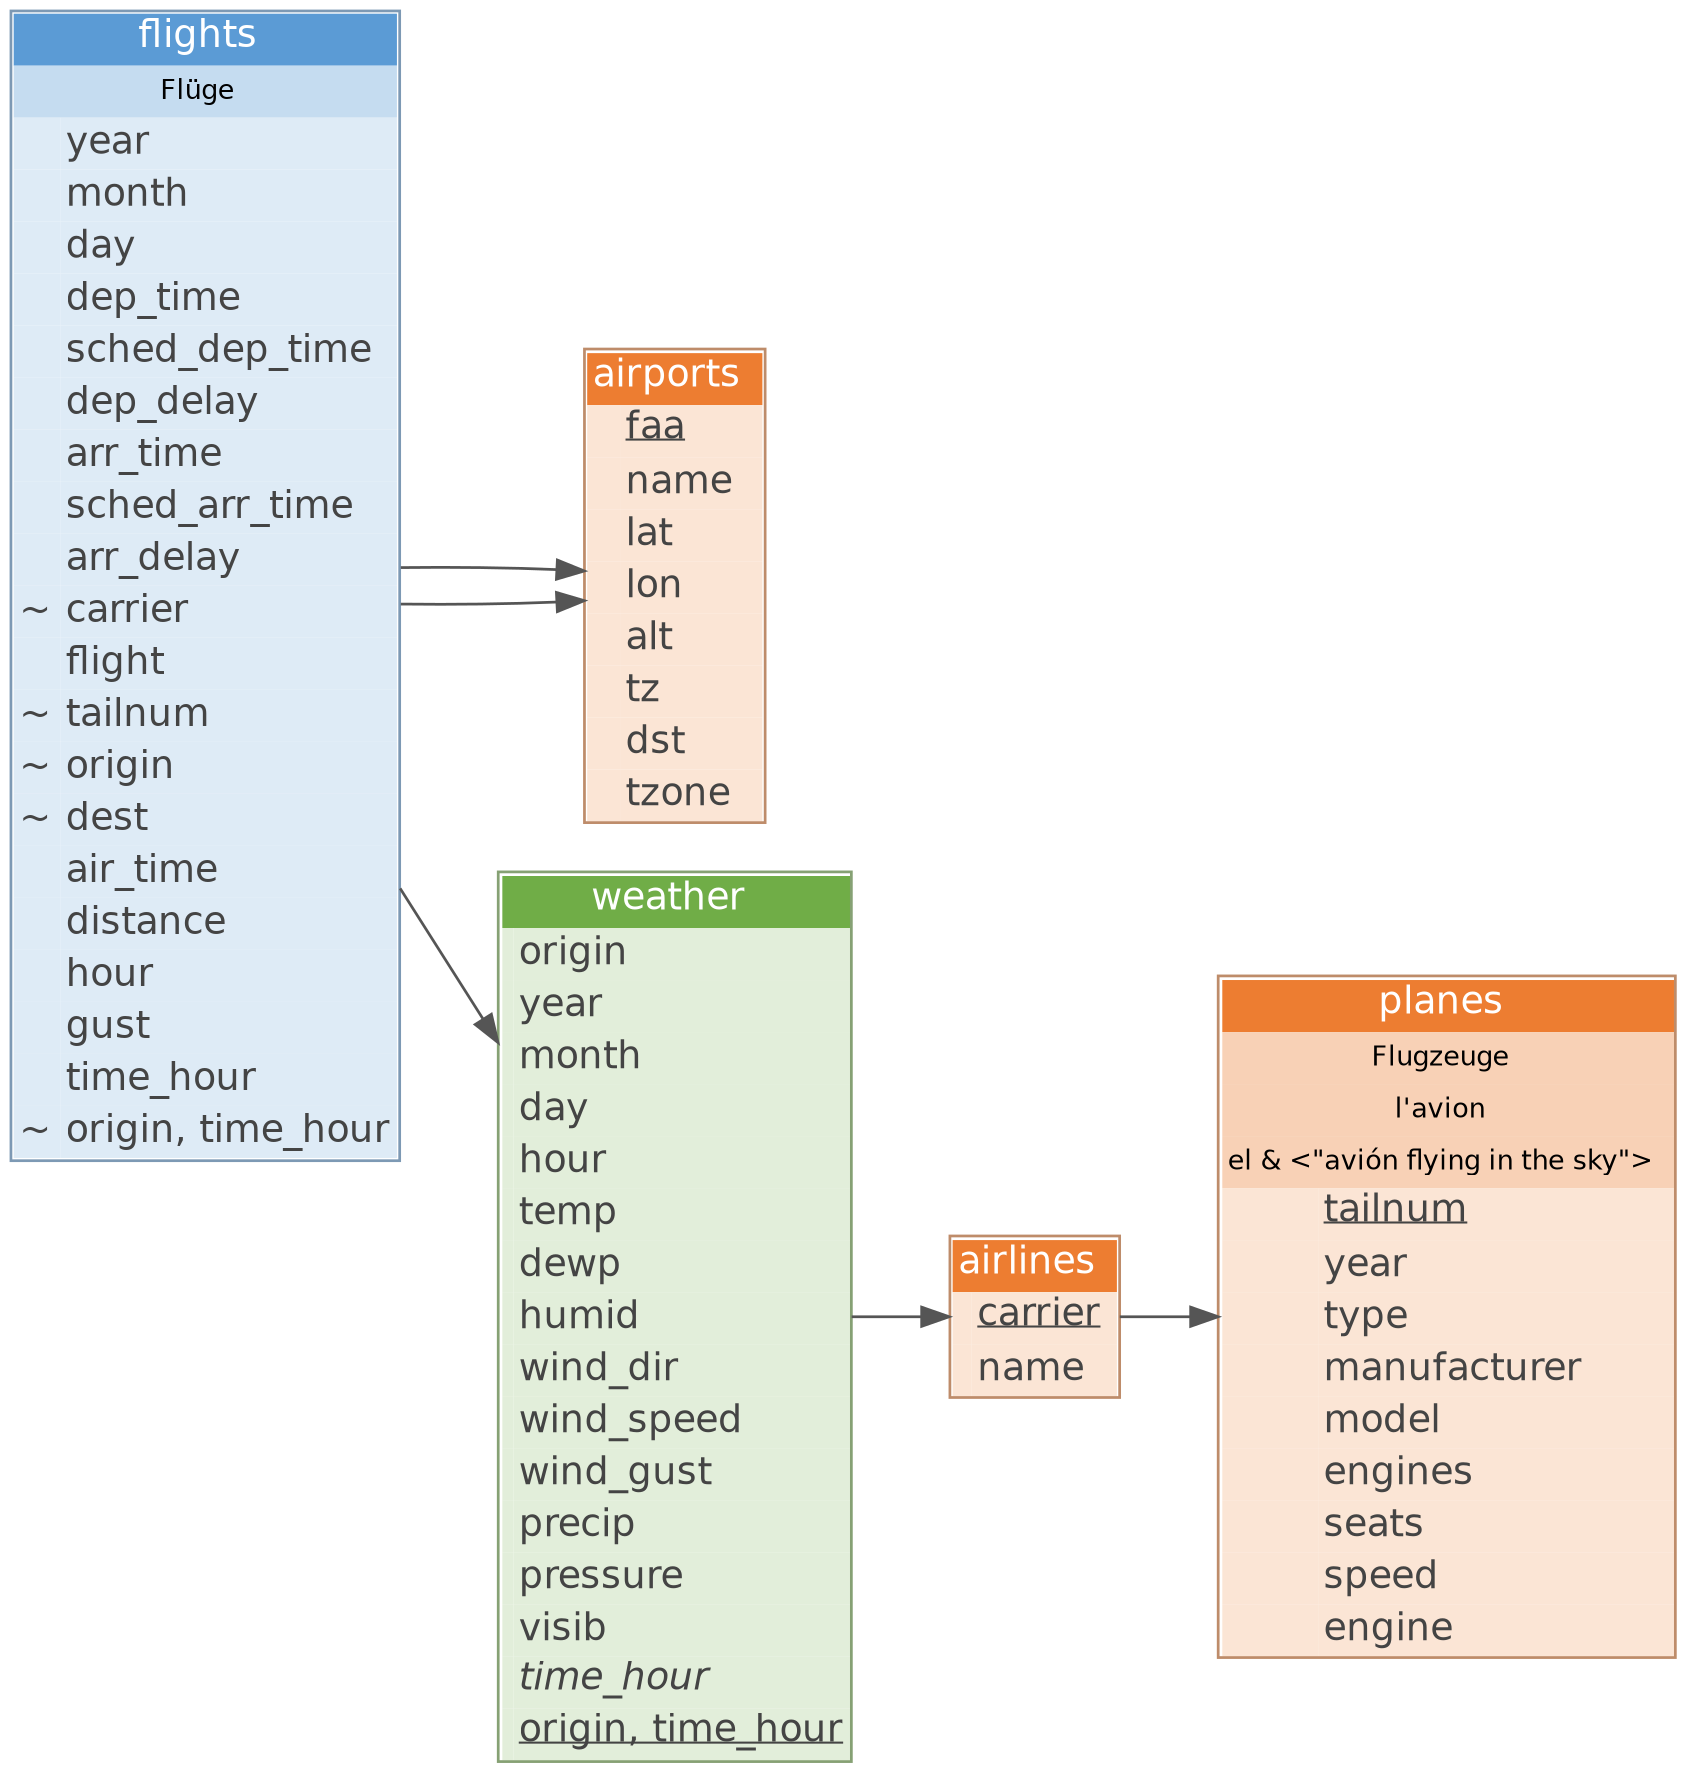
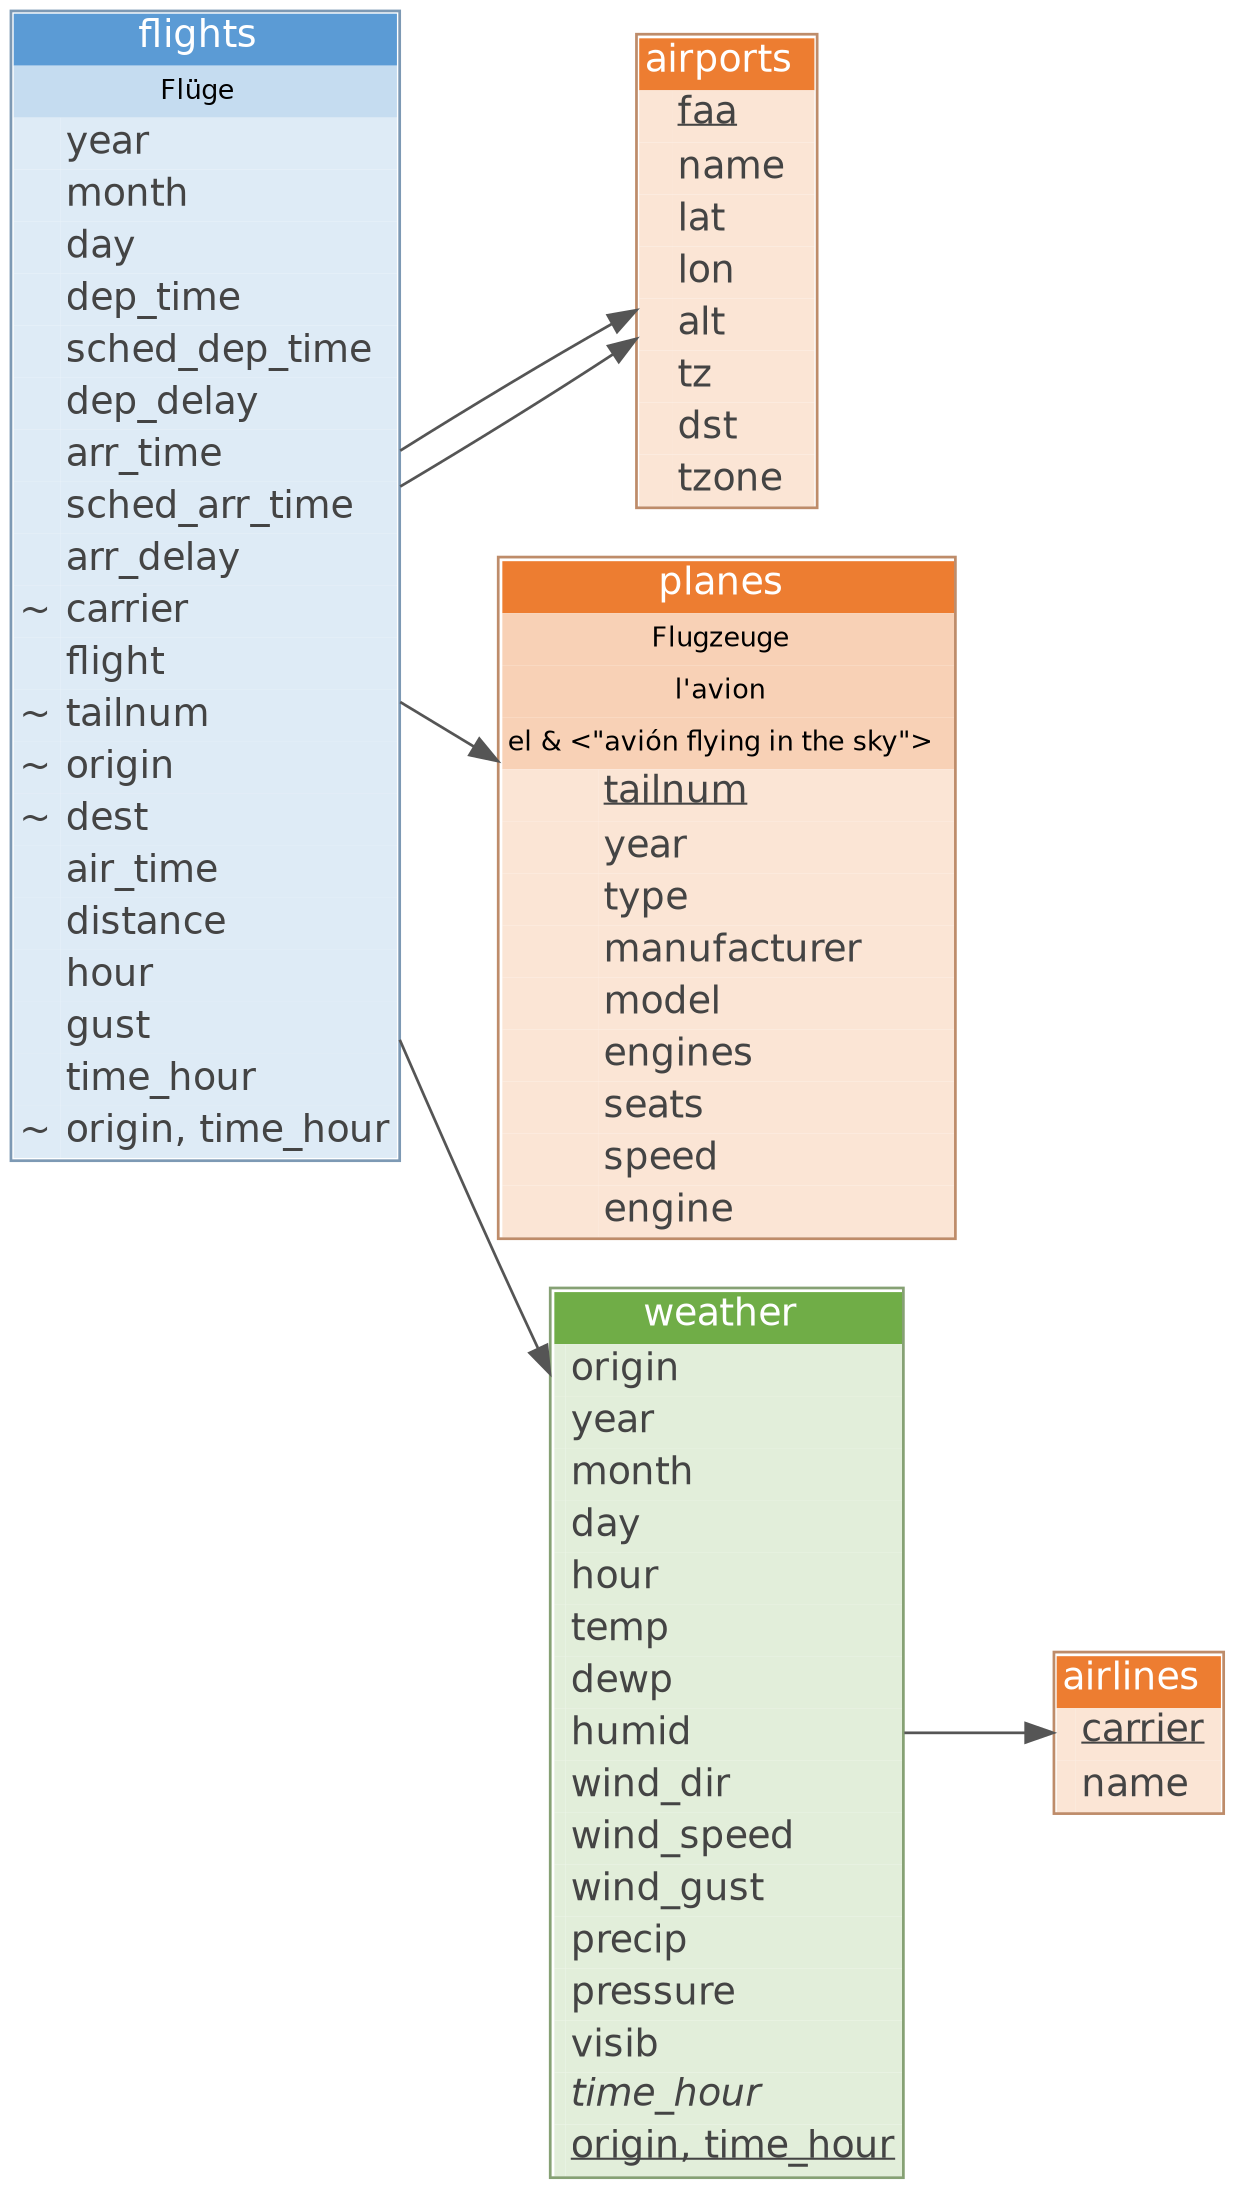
  digraph {
    fontname="DejaVu Sans"
    pack=true
    packmode="node"
    rankdir=LR
    node [fontcolor="#444444" fontname="DejaVu Sans" margin=0 shape=plaintext]
    edge [arrowsize=1 color="#555555" fontname="DejaVu Sans"]
    n1 [label=<<TABLE ALIGN="LEFT" BORDER="1" CELLBORDER="0" CELLSPACING="0" COLOR="#9E5320AA">     <TR>       <TD COLSPAN="2" BGCOLOR="#ED7D31FF" BORDER="0"><FONT COLOR="#FFFFFF">airlines</FONT> </TD>     </TR>     <TR>       <TD ALIGN="LEFT" BGCOLOR="#FBE5D5FF"></TD>       <TD ALIGN="LEFT" BGCOLOR="#FBE5D5FF"><U>carrier</U></TD>     </TR>     <TR>       <TD ALIGN="LEFT" BGCOLOR="#FBE5D5FF"></TD>       <TD ALIGN="LEFT" BGCOLOR="#FBE5D5FF">name</TD>     </TR>   </TABLE>>]
    n2 [label=<<TABLE ALIGN="LEFT" BORDER="1" CELLBORDER="0" CELLSPACING="0" COLOR="#9E5320AA">     <TR>       <TD COLSPAN="2" BGCOLOR="#ED7D31FF" BORDER="0"><FONT COLOR="#FFFFFF">airports</FONT> </TD>     </TR>     <TR>       <TD ALIGN="LEFT" BGCOLOR="#FBE5D5FF"></TD>       <TD ALIGN="LEFT" BGCOLOR="#FBE5D5FF"><U>faa</U></TD>     </TR>     <TR>       <TD ALIGN="LEFT" BGCOLOR="#FBE5D5FF"></TD>       <TD ALIGN="LEFT" BGCOLOR="#FBE5D5FF">name</TD>     </TR>     <TR>       <TD ALIGN="LEFT" BGCOLOR="#FBE5D5FF"></TD>       <TD ALIGN="LEFT" BGCOLOR="#FBE5D5FF">lat</TD>     </TR>     <TR>       <TD ALIGN="LEFT" BGCOLOR="#FBE5D5FF"></TD>       <TD ALIGN="LEFT" BGCOLOR="#FBE5D5FF">lon</TD>     </TR>     <TR>       <TD ALIGN="LEFT" BGCOLOR="#FBE5D5FF"></TD>       <TD ALIGN="LEFT" BGCOLOR="#FBE5D5FF">alt</TD>     </TR>     <TR>       <TD ALIGN="LEFT" BGCOLOR="#FBE5D5FF"></TD>       <TD ALIGN="LEFT" BGCOLOR="#FBE5D5FF">tz</TD>     </TR>     <TR>       <TD ALIGN="LEFT" BGCOLOR="#FBE5D5FF"></TD>       <TD ALIGN="LEFT" BGCOLOR="#FBE5D5FF">dst</TD>     </TR>     <TR>       <TD ALIGN="LEFT" BGCOLOR="#FBE5D5FF"></TD>       <TD ALIGN="LEFT" BGCOLOR="#FBE5D5FF">tzone</TD>     </TR>   </TABLE>>]
    n3 [label=<<TABLE ALIGN="LEFT" BORDER="1" CELLBORDER="0" CELLSPACING="0" COLOR="#3C678EAA">     <TR>       <TD COLSPAN="2" BGCOLOR="#5B9BD5FF" BORDER="0"><FONT COLOR="#FFFFFF">flights</FONT> </TD>     </TR>     <TR>       <TD COLSPAN="2" BGCOLOR="#C5DCF0FF" BORDER="0" COLOR="#000000"><FONT COLSPAN="2" BGCOLOR="#C5DCF0FF" BORDER="0" COLOR="#000000" POINT-SIZE="10">Flüge</FONT> </TD>     </TR>     <TR>       <TD ALIGN="LEFT" BGCOLOR="#DEEBF6FF"></TD>       <TD ALIGN="LEFT" BGCOLOR="#DEEBF6FF">year</TD>     </TR>     <TR>       <TD ALIGN="LEFT" BGCOLOR="#DEEBF6FF"></TD>       <TD ALIGN="LEFT" BGCOLOR="#DEEBF6FF">month</TD>     </TR>     <TR>       <TD ALIGN="LEFT" BGCOLOR="#DEEBF6FF"></TD>       <TD ALIGN="LEFT" BGCOLOR="#DEEBF6FF">day</TD>     </TR>     <TR>       <TD ALIGN="LEFT" BGCOLOR="#DEEBF6FF"></TD>       <TD ALIGN="LEFT" BGCOLOR="#DEEBF6FF">dep_time</TD>     </TR>     <TR>       <TD ALIGN="LEFT" BGCOLOR="#DEEBF6FF"></TD>       <TD ALIGN="LEFT" BGCOLOR="#DEEBF6FF">sched_dep_time</TD>     </TR>     <TR>       <TD ALIGN="LEFT" BGCOLOR="#DEEBF6FF"></TD>       <TD ALIGN="LEFT" BGCOLOR="#DEEBF6FF">dep_delay</TD>     </TR>     <TR>       <TD ALIGN="LEFT" BGCOLOR="#DEEBF6FF"></TD>       <TD ALIGN="LEFT" BGCOLOR="#DEEBF6FF">arr_time</TD>     </TR>     <TR>       <TD ALIGN="LEFT" BGCOLOR="#DEEBF6FF"></TD>       <TD ALIGN="LEFT" BGCOLOR="#DEEBF6FF">sched_arr_time</TD>     </TR>     <TR>       <TD ALIGN="LEFT" BGCOLOR="#DEEBF6FF"></TD>       <TD ALIGN="LEFT" BGCOLOR="#DEEBF6FF">arr_delay</TD>     </TR>     <TR>       <TD ALIGN="LEFT" BGCOLOR="#DEEBF6FF">~</TD>       <TD ALIGN="LEFT" BGCOLOR="#DEEBF6FF">carrier</TD>     </TR>     <TR>       <TD ALIGN="LEFT" BGCOLOR="#DEEBF6FF"></TD>       <TD ALIGN="LEFT" BGCOLOR="#DEEBF6FF">flight</TD>     </TR>     <TR>       <TD ALIGN="LEFT" BGCOLOR="#DEEBF6FF">~</TD>       <TD ALIGN="LEFT" BGCOLOR="#DEEBF6FF">tailnum</TD>     </TR>     <TR>       <TD ALIGN="LEFT" BGCOLOR="#DEEBF6FF">~</TD>       <TD ALIGN="LEFT" BGCOLOR="#DEEBF6FF">origin</TD>     </TR>     <TR>       <TD ALIGN="LEFT" BGCOLOR="#DEEBF6FF">~</TD>       <TD ALIGN="LEFT" BGCOLOR="#DEEBF6FF">dest</TD>     </TR>     <TR>       <TD ALIGN="LEFT" BGCOLOR="#DEEBF6FF"></TD>       <TD ALIGN="LEFT" BGCOLOR="#DEEBF6FF">air_time</TD>     </TR>     <TR>       <TD ALIGN="LEFT" BGCOLOR="#DEEBF6FF"></TD>       <TD ALIGN="LEFT" BGCOLOR="#DEEBF6FF">distance</TD>     </TR>     <TR>       <TD ALIGN="LEFT" BGCOLOR="#DEEBF6FF"></TD>       <TD ALIGN="LEFT" BGCOLOR="#DEEBF6FF">hour</TD>     </TR>     <TR>       <TD ALIGN="LEFT" BGCOLOR="#DEEBF6FF"></TD>       <TD ALIGN="LEFT" BGCOLOR="#DEEBF6FF">gust</TD>     </TR>     <TR>       <TD ALIGN="LEFT" BGCOLOR="#DEEBF6FF"></TD>       <TD ALIGN="LEFT" BGCOLOR="#DEEBF6FF">time_hour</TD>     </TR>     <TR>       <TD ALIGN="LEFT" BGCOLOR="#DEEBF6FF">~</TD>       <TD ALIGN="LEFT" BGCOLOR="#DEEBF6FF">origin, time_hour</TD>     </TR>   </TABLE>>]
    n4 [label=<<TABLE ALIGN="LEFT" BORDER="1" CELLBORDER="0" CELLSPACING="0" COLOR="#9E5320AA">     <TR>       <TD COLSPAN="2" BGCOLOR="#ED7D31FF" BORDER="0"><FONT COLOR="#FFFFFF">planes</FONT> </TD>     </TR>     <TR>       <TD COLSPAN="2" BGCOLOR="#F8D1B6FF" BORDER="0" COLOR="#000000"><FONT COLSPAN="2" BGCOLOR="#F8D1B6FF" BORDER="0" COLOR="#000000" POINT-SIZE="10">Flugzeuge</FONT> </TD>     </TR>     <TR>       <TD COLSPAN="2" BGCOLOR="#F8D1B6FF" BORDER="0" COLOR="#000000"><FONT COLSPAN="2" BGCOLOR="#F8D1B6FF" BORDER="0" COLOR="#000000" POINT-SIZE="10">l&#39;avion</FONT> </TD>     </TR>     <TR>       <TD COLSPAN="2" BGCOLOR="#F8D1B6FF" BORDER="0" COLOR="#000000"><FONT COLSPAN="2" BGCOLOR="#F8D1B6FF" BORDER="0" COLOR="#000000" POINT-SIZE="10">el &amp; &lt;&#34;avión flying in the sky&#34;&gt;</FONT> </TD>     </TR>     <TR>       <TD ALIGN="LEFT" BGCOLOR="#FBE5D5FF"></TD>       <TD ALIGN="LEFT" BGCOLOR="#FBE5D5FF"><U>tailnum</U></TD>     </TR>     <TR>       <TD ALIGN="LEFT" BGCOLOR="#FBE5D5FF"></TD>       <TD ALIGN="LEFT" BGCOLOR="#FBE5D5FF">year</TD>     </TR>     <TR>       <TD ALIGN="LEFT" BGCOLOR="#FBE5D5FF"></TD>       <TD ALIGN="LEFT" BGCOLOR="#FBE5D5FF">type</TD>     </TR>     <TR>       <TD ALIGN="LEFT" BGCOLOR="#FBE5D5FF"></TD>       <TD ALIGN="LEFT" BGCOLOR="#FBE5D5FF">manufacturer</TD>     </TR>     <TR>       <TD ALIGN="LEFT" BGCOLOR="#FBE5D5FF"></TD>       <TD ALIGN="LEFT" BGCOLOR="#FBE5D5FF">model</TD>     </TR>     <TR>       <TD ALIGN="LEFT" BGCOLOR="#FBE5D5FF"></TD>       <TD ALIGN="LEFT" BGCOLOR="#FBE5D5FF">engines</TD>     </TR>     <TR>       <TD ALIGN="LEFT" BGCOLOR="#FBE5D5FF"></TD>       <TD ALIGN="LEFT" BGCOLOR="#FBE5D5FF">seats</TD>     </TR>     <TR>       <TD ALIGN="LEFT" BGCOLOR="#FBE5D5FF"></TD>       <TD ALIGN="LEFT" BGCOLOR="#FBE5D5FF">speed</TD>     </TR>     <TR>       <TD ALIGN="LEFT" BGCOLOR="#FBE5D5FF"></TD>       <TD ALIGN="LEFT" BGCOLOR="#FBE5D5FF">engine</TD>     </TR>   </TABLE>>]
    n5 [label=<<TABLE ALIGN="LEFT" BORDER="1" CELLBORDER="0" CELLSPACING="0" COLOR="#4A732FAA">     <TR>       <TD COLSPAN="2" BGCOLOR="#70AD47FF" BORDER="0"><FONT COLOR="#FFFFFF">weather</FONT> </TD>     </TR>     <TR>       <TD ALIGN="LEFT" BGCOLOR="#E2EEDAFF"></TD>       <TD ALIGN="LEFT" BGCOLOR="#E2EEDAFF">origin</TD>     </TR>     <TR>       <TD ALIGN="LEFT" BGCOLOR="#E2EEDAFF"></TD>       <TD ALIGN="LEFT" BGCOLOR="#E2EEDAFF">year</TD>     </TR>     <TR>       <TD ALIGN="LEFT" BGCOLOR="#E2EEDAFF"></TD>       <TD ALIGN="LEFT" BGCOLOR="#E2EEDAFF">month</TD>     </TR>     <TR>       <TD ALIGN="LEFT" BGCOLOR="#E2EEDAFF"></TD>       <TD ALIGN="LEFT" BGCOLOR="#E2EEDAFF">day</TD>     </TR>     <TR>       <TD ALIGN="LEFT" BGCOLOR="#E2EEDAFF"></TD>       <TD ALIGN="LEFT" BGCOLOR="#E2EEDAFF">hour</TD>     </TR>     <TR>       <TD ALIGN="LEFT" BGCOLOR="#E2EEDAFF"></TD>       <TD ALIGN="LEFT" BGCOLOR="#E2EEDAFF">temp</TD>     </TR>     <TR>       <TD ALIGN="LEFT" BGCOLOR="#E2EEDAFF"></TD>       <TD ALIGN="LEFT" BGCOLOR="#E2EEDAFF">dewp</TD>     </TR>     <TR>       <TD ALIGN="LEFT" BGCOLOR="#E2EEDAFF"></TD>       <TD ALIGN="LEFT" BGCOLOR="#E2EEDAFF">humid</TD>     </TR>     <TR>       <TD ALIGN="LEFT" BGCOLOR="#E2EEDAFF"></TD>       <TD ALIGN="LEFT" BGCOLOR="#E2EEDAFF">wind_dir</TD>     </TR>     <TR>       <TD ALIGN="LEFT" BGCOLOR="#E2EEDAFF"></TD>       <TD ALIGN="LEFT" BGCOLOR="#E2EEDAFF">wind_speed</TD>     </TR>     <TR>       <TD ALIGN="LEFT" BGCOLOR="#E2EEDAFF"></TD>       <TD ALIGN="LEFT" BGCOLOR="#E2EEDAFF">wind_gust</TD>     </TR>     <TR>       <TD ALIGN="LEFT" BGCOLOR="#E2EEDAFF"></TD>       <TD ALIGN="LEFT" BGCOLOR="#E2EEDAFF">precip</TD>     </TR>     <TR>       <TD ALIGN="LEFT" BGCOLOR="#E2EEDAFF"></TD>       <TD ALIGN="LEFT" BGCOLOR="#E2EEDAFF">pressure</TD>     </TR>     <TR>       <TD ALIGN="LEFT" BGCOLOR="#E2EEDAFF"></TD>       <TD ALIGN="LEFT" BGCOLOR="#E2EEDAFF">visib</TD>     </TR>     <TR>       <TD ALIGN="LEFT" BGCOLOR="#E2EEDAFF"></TD>       <TD ALIGN="LEFT" BGCOLOR="#E2EEDAFF"><I>time_hour</I></TD>     </TR>     <TR>       <TD ALIGN="LEFT" BGCOLOR="#E2EEDAFF"></TD>       <TD ALIGN="LEFT" BGCOLOR="#E2EEDAFF"><U>origin, time_hour</U></TD>     </TR>   </TABLE>>]
    n3 -> n2
    n3 -> n2
-   n1 -> n4
+   n3 -> n4
    n3 -> n5
    n5 -> n1
  }
